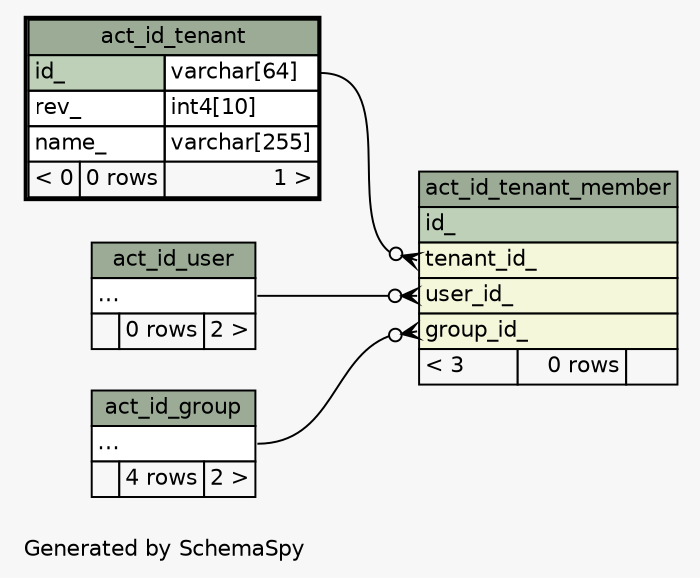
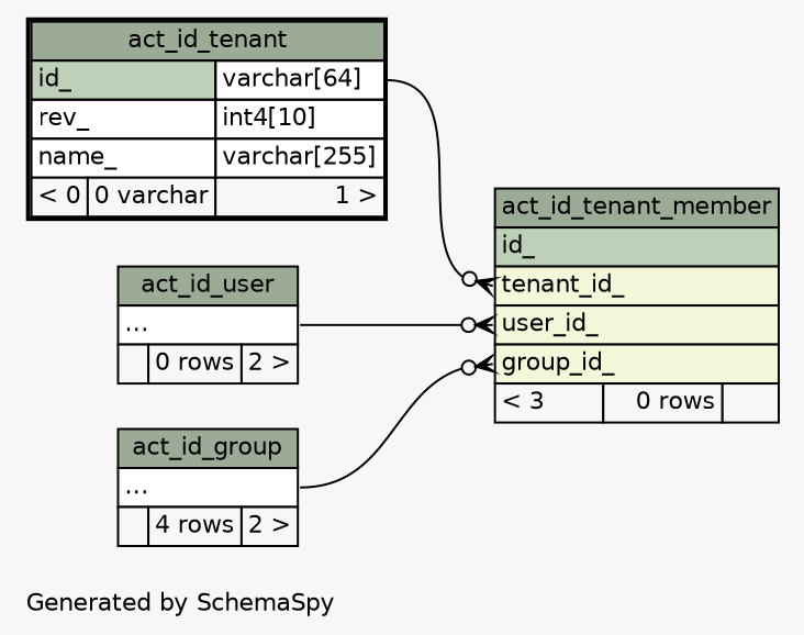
  digraph {
    bgcolor="#f7f7f7"
    fontname=Helvetica
    fontsize=11
    label="\nGenerated by SchemaSpy"
    labeljust=l
    nodesep=0.18
    rankdir=RL
    ranksep=0.46
    node [fontname=Helvetica fontsize=11 shape=plaintext]
    edge [arrowhead=none arrowsize=0.8 arrowtail=crowodot dir=back headport="elipses:e"]
    n1 [label=<     <TABLE BORDER="0" CELLBORDER="1" CELLSPACING="0" BGCOLOR="#ffffff">       <TR><TD COLSPAN="3" BGCOLOR="#9bab96" ALIGN="CENTER">act_id_tenant_member</TD></TR>       <TR><TD PORT="id_" COLSPAN="3" BGCOLOR="#bed1b8" ALIGN="LEFT">id_</TD></TR>       <TR><TD PORT="tenant_id_" COLSPAN="3" BGCOLOR="#f4f7da" ALIGN="LEFT">tenant_id_</TD></TR>       <TR><TD PORT="user_id_" COLSPAN="3" BGCOLOR="#f4f7da" ALIGN="LEFT">user_id_</TD></TR>       <TR><TD PORT="group_id_" COLSPAN="3" BGCOLOR="#f4f7da" ALIGN="LEFT">group_id_</TD></TR>       <TR><TD ALIGN="LEFT" BGCOLOR="#f7f7f7">&lt; 3</TD><TD ALIGN="RIGHT" BGCOLOR="#f7f7f7">0 rows</TD><TD ALIGN="RIGHT" BGCOLOR="#f7f7f7">  </TD></TR>     </TABLE>>]
    n2 [label=<     <TABLE BORDER="0" CELLBORDER="1" CELLSPACING="0" BGCOLOR="#ffffff">       <TR><TD COLSPAN="3" BGCOLOR="#9bab96" ALIGN="CENTER">act_id_group</TD></TR>       <TR><TD PORT="elipses" COLSPAN="3" ALIGN="LEFT">...</TD></TR>       <TR><TD ALIGN="LEFT" BGCOLOR="#f7f7f7">  </TD><TD ALIGN="RIGHT" BGCOLOR="#f7f7f7">4 rows</TD><TD ALIGN="RIGHT" BGCOLOR="#f7f7f7">2 &gt;</TD></TR>     </TABLE>>]
-   n3 [label=<     <TABLE BORDER="2" CELLBORDER="1" CELLSPACING="0" BGCOLOR="#ffffff">       <TR><TD COLSPAN="3" BGCOLOR="#9bab96" ALIGN="CENTER">act_id_tenant</TD></TR>       <TR><TD PORT="id_" COLSPAN="2" BGCOLOR="#bed1b8" ALIGN="LEFT">id_</TD><TD PORT="id_.type" ALIGN="LEFT">varchar[64]</TD></TR>       <TR><TD PORT="rev_" COLSPAN="2" ALIGN="LEFT">rev_</TD><TD PORT="rev_.type" ALIGN="LEFT">int4[10]</TD></TR>       <TR><TD PORT="name_" COLSPAN="2" ALIGN="LEFT">name_</TD><TD PORT="name_.type" ALIGN="LEFT">varchar[255]</TD></TR>       <TR><TD ALIGN="LEFT" BGCOLOR="#f7f7f7">&lt; 0</TD><TD ALIGN="RIGHT" BGCOLOR="#f7f7f7">0 rows</TD><TD ALIGN="RIGHT" BGCOLOR="#f7f7f7">1 &gt;</TD></TR>     </TABLE>>]
+   n3 [label=<     <TABLE BORDER="2" CELLBORDER="1" CELLSPACING="0" BGCOLOR="#ffffff">       <TR><TD COLSPAN="3" BGCOLOR="#9bab96" ALIGN="CENTER">act_id_tenant</TD></TR>       <TR><TD PORT="id_" COLSPAN="2" BGCOLOR="#bed1b8" ALIGN="LEFT">id_</TD><TD PORT="id_.type" ALIGN="LEFT">varchar[64]</TD></TR>       <TR><TD PORT="rev_" COLSPAN="2" ALIGN="LEFT">rev_</TD><TD PORT="rev_.type" ALIGN="LEFT">int4[10]</TD></TR>       <TR><TD PORT="name_" COLSPAN="2" ALIGN="LEFT">name_</TD><TD PORT="name_.type" ALIGN="LEFT">varchar[255]</TD></TR>       <TR><TD ALIGN="LEFT" BGCOLOR="#f7f7f7">&lt; 0</TD><TD ALIGN="RIGHT" BGCOLOR="#f7f7f7">0 varchar</TD><TD ALIGN="RIGHT" BGCOLOR="#f7f7f7">1 &gt;</TD></TR>     </TABLE>>]
    n4 [label=<     <TABLE BORDER="0" CELLBORDER="1" CELLSPACING="0" BGCOLOR="#ffffff">       <TR><TD COLSPAN="3" BGCOLOR="#9bab96" ALIGN="CENTER">act_id_user</TD></TR>       <TR><TD PORT="elipses" COLSPAN="3" ALIGN="LEFT">...</TD></TR>       <TR><TD ALIGN="LEFT" BGCOLOR="#f7f7f7">  </TD><TD ALIGN="RIGHT" BGCOLOR="#f7f7f7">0 rows</TD><TD ALIGN="RIGHT" BGCOLOR="#f7f7f7">2 &gt;</TD></TR>     </TABLE>>]
    n1 -> n2 [tailport="group_id_:w"]
    n1 -> n3 [headport="id_.type:e" tailport="tenant_id_:w"]
    n1 -> n4 [tailport="user_id_:w"]
  }
